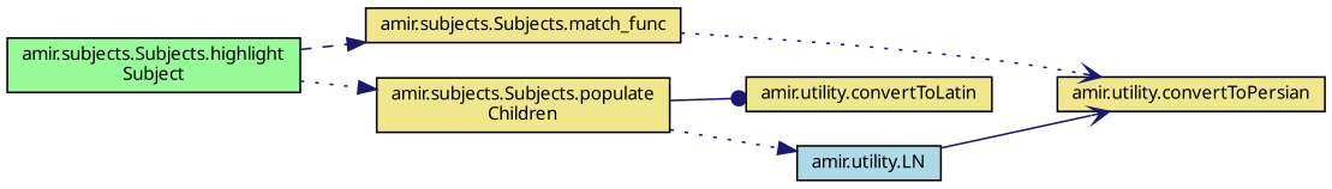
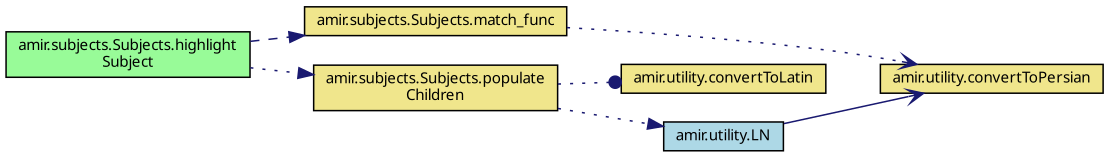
  digraph {
    rankdir=LR
    node [color=black fillcolor=khaki fontname="FreeSans.ttf" fontsize=10 shape=record style=filled]
    edge [arrowhead=normal color=midnightblue fontname="FreeSans.ttf" fontsize=10 labelfontname="FreeSans.ttf" labelfontsize=10 style=dotted]
    n1 [fillcolor=palegreen fontcolor=black height=0.2 label="amir.subjects.Subjects.highlight\lSubject" width=0.4]
    n2 [height=0.2 label="amir.subjects.Subjects.match_func" width=0.4]
    n3 [height=0.2 label="amir.subjects.Subjects.populate\lChildren" width=0.4]
    n4 [height=0.2 label="amir.utility.convertToPersian" width=0.4]
    n5 [height=0.2 label="amir.utility.convertToLatin" width=0.4]
    n6 [fillcolor=lightblue height=0.2 label="amir.utility.LN" width=0.4]
    n1 -> n2 [style=dashed]
    n1 -> n3
    n2 -> n4 [arrowhead=vee]
-   n3 -> n5 [arrowhead=dot style=solid]
+   n3 -> n5 [arrowhead=dot]
    n3 -> n6
    n6 -> n4 [arrowhead=vee style=solid]
  }
